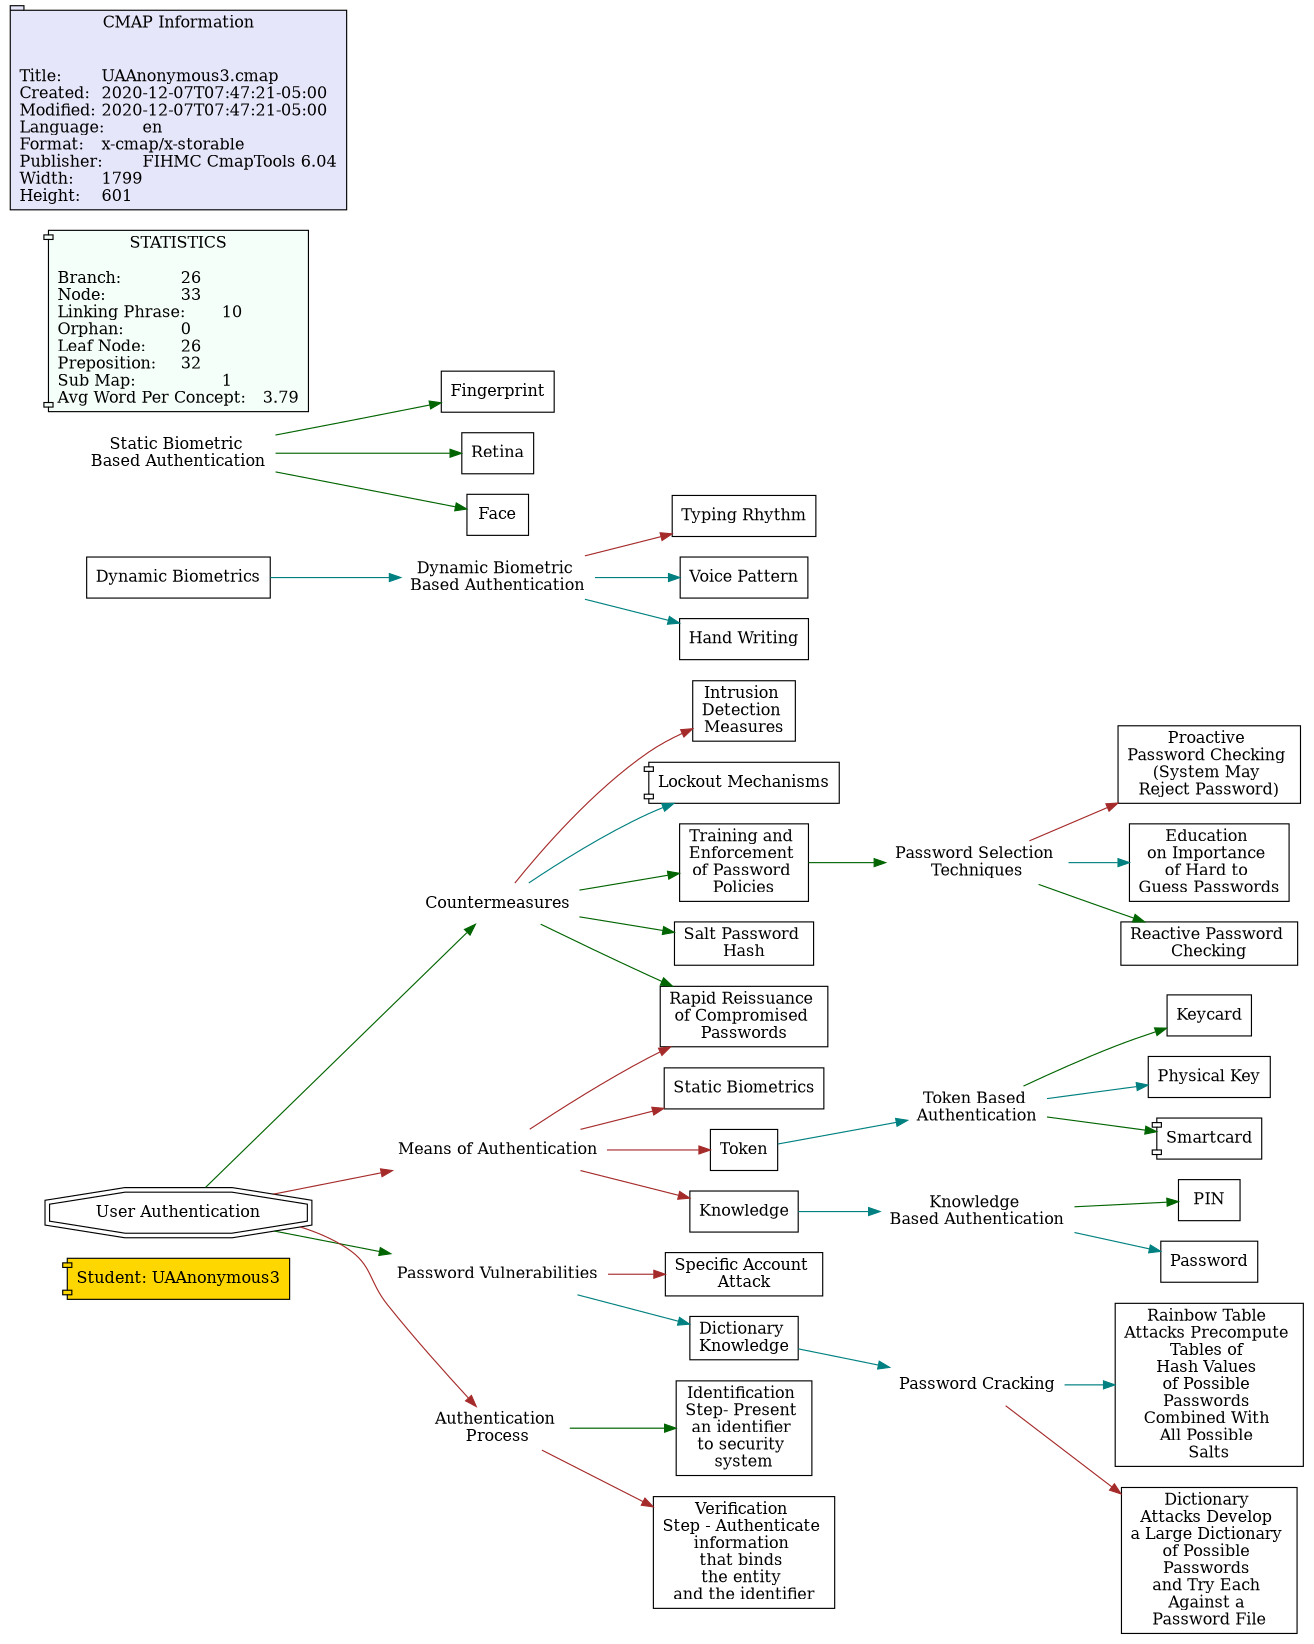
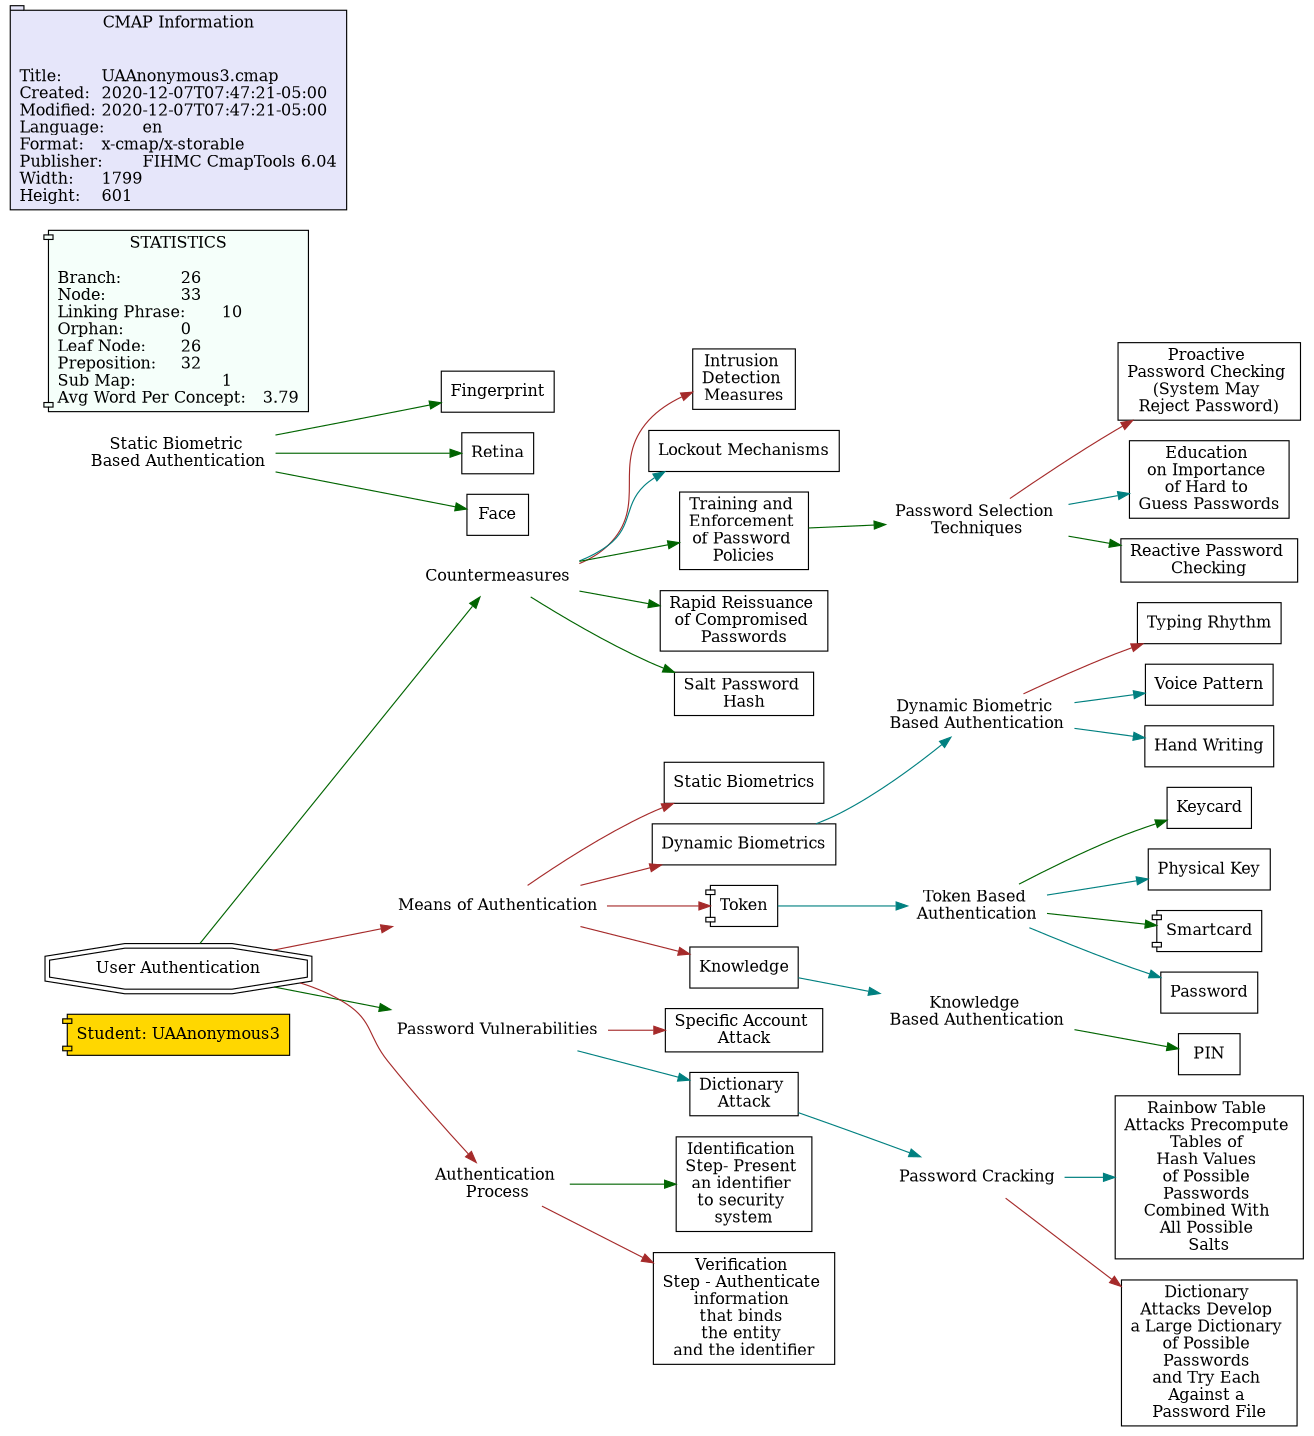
  digraph {
    rankdir=LR
    node [fillcolor=white shape=rect style=filled]
    edge [color=darkgreen constraint=true]
    n1 [fillcolor=gold label="Student: UAAnonymous3" shape=component]
    n2 [label=Countermeasures shape=none fillcolor="" style=""]
    n3 [label="Intrusion \nDetection \nMeasures"]
-   n4 [label="Lockout Mechanisms\n" shape=component]
+   n4 [label="Lockout Mechanisms\n"]
    n5 [label="Training and \nEnforcement \nof Password \nPolicies"]
    n6 [label="Rapid Reissuance \nof Compromised \nPasswords"]
    n7 [label="Salt Password \nHash"]
    n8 [label="Password Selection \nTechniques" shape=none fillcolor="" style=""]
    n9 [label="Means of Authentication\n" shape=none fillcolor="" style=""]
    n10 [label="Static Biometrics\n"]
    n11 [label="Dynamic Biometrics\n"]
-   n12 [label=Token]
+   n12 [label=Token shape=component]
    n13 [label=Knowledge]
    n14 [label="Dynamic Biometric \nBased Authentication\n" shape=none fillcolor="" style=""]
    n15 [label="Token Based \nAuthentication" shape=none fillcolor="" style=""]
    n16 [label="Knowledge \nBased Authentication\n" shape=none fillcolor="" style=""]
    n17 [label="Static Biometric \nBased Authentication\n" shape=none fillcolor="" style=""]
    n18 [label=Fingerprint]
    n19 [label=Retina]
    n20 [label=Face]
    n21 [label="Typing Rhythm\n"]
    n22 [label="Voice Pattern\n"]
    n23 [label="Hand Writing\n"]
    n24 [label="User Authentication\n" shape=doubleoctagon]
    n25 [label="Password Vulnerabilities\n" shape=none fillcolor="" style=""]
    n26 [label="Authentication \nProcess" shape=none fillcolor="" style=""]
    n27 [label="Specific Account \nAttack"]
-   n28 [label="Dictionary \nKnowledge"]
+   n28 [label="Dictionary \nAttack"]
    n29 [label="Identification \nStep- Present \nan identifier \nto security \nsystem"]
    n30 [label="Verification \nStep - Authenticate \ninformation \nthat binds \nthe entity \nand the identifier\n"]
    n31 [label="Password Cracking\n" shape=none fillcolor="" style=""]
    n32 [label="Proactive \nPassword Checking \n(System May \nReject Password)\n"]
    n33 [label="Education \non Importance \nof Hard to \nGuess Passwords\n"]
    n34 [label="Reactive Password \nChecking"]
    n35 [label=Keycard]
    n36 [label="Physical Key\n"]
    n37 [label=Smartcard shape=component]
    n38 [label="Rainbow Table \nAttacks Precompute \nTables of \nHash Values \nof Possible \nPasswords \nCombined With \nAll Possible \nSalts"]
    n39 [label="Dictionary \nAttacks Develop \na Large Dictionary \nof Possible \nPasswords \nand Try Each \nAgainst a \nPassword File\n"]
    n40 [label=PIN]
    n41 [label=Password]
    n42 [Gsplines=true fillcolor="#F5FFFA" label="STATISTICS\n\lBranch:		26\lNode:		33\lLinking Phrase:	10\lOrphan:		0\lLeaf Node:	26\lPreposition:	32\lSub Map:		1\lAvg Word Per Concept:	3.79\l" shape=component]
    n43 [Gsplines=true fillcolor="#E6E6FA" label="CMAP Information\n\n\lTitle:	UAAnonymous3.cmap\lCreated:	2020-12-07T07:47:21-05:00\lModified:	2020-12-07T07:47:21-05:00\lLanguage:	en\lFormat:	x-cmap/x-storable\lPublisher:	FIHMC CmapTools 6.04\lWidth:	1799\lHeight:	601\l" shape=tab]
    n2 -> n3 [color=brown]
    n2 -> n4 [color=teal]
    n2 -> n5
    n2 -> n6
    n2 -> n7
    n5 -> n8
    n8 -> n32 [color=brown]
    n8 -> n33 [color=teal]
    n8 -> n34
    n9 -> n10 [color=brown]
-   n9 -> n6 [color=brown]
+   n9 -> n11 [color=brown]
    n9 -> n12 [color=brown]
    n9 -> n13 [color=brown]
    n11 -> n14 [color=teal]
    n12 -> n15 [color=teal]
    n13 -> n16 [color=teal]
    n14 -> n21 [color=brown]
    n14 -> n22 [color=teal]
    n14 -> n23 [color=teal]
    n15 -> n35
    n15 -> n36 [color=teal]
    n15 -> n37
    n16 -> n40
-   n16 -> n41 [color=teal]
+   n15 -> n41 [color=teal]
    n17 -> n18
    n17 -> n19
    n17 -> n20
    n24 -> n2
    n24 -> n9 [color=brown]
    n24 -> n25
    n24 -> n26 [color=brown]
    n25 -> n27 [color=brown]
    n25 -> n28 [color=teal]
    n26 -> n29
    n26 -> n30 [color=brown]
    n28 -> n31 [color=teal]
    n31 -> n38 [color=teal]
    n31 -> n39 [color=brown]
  }
